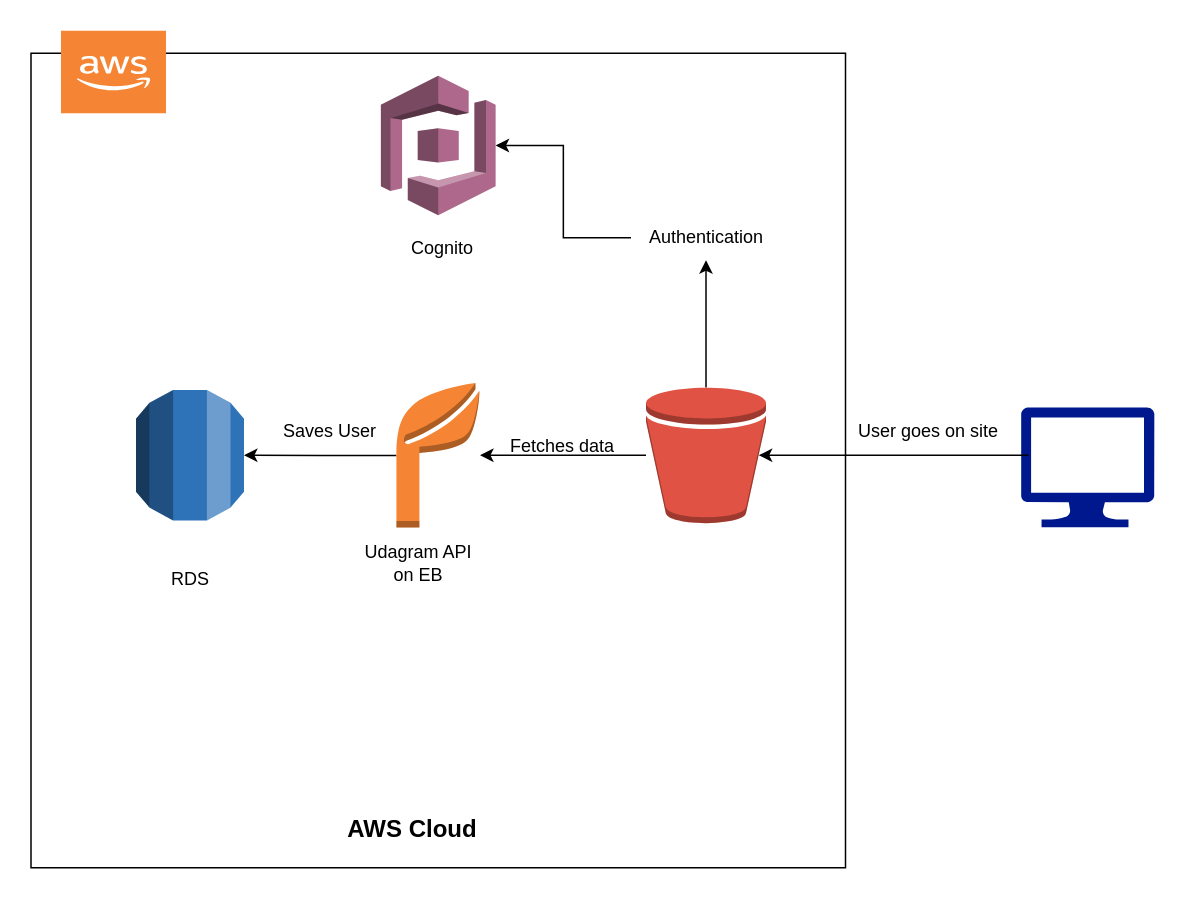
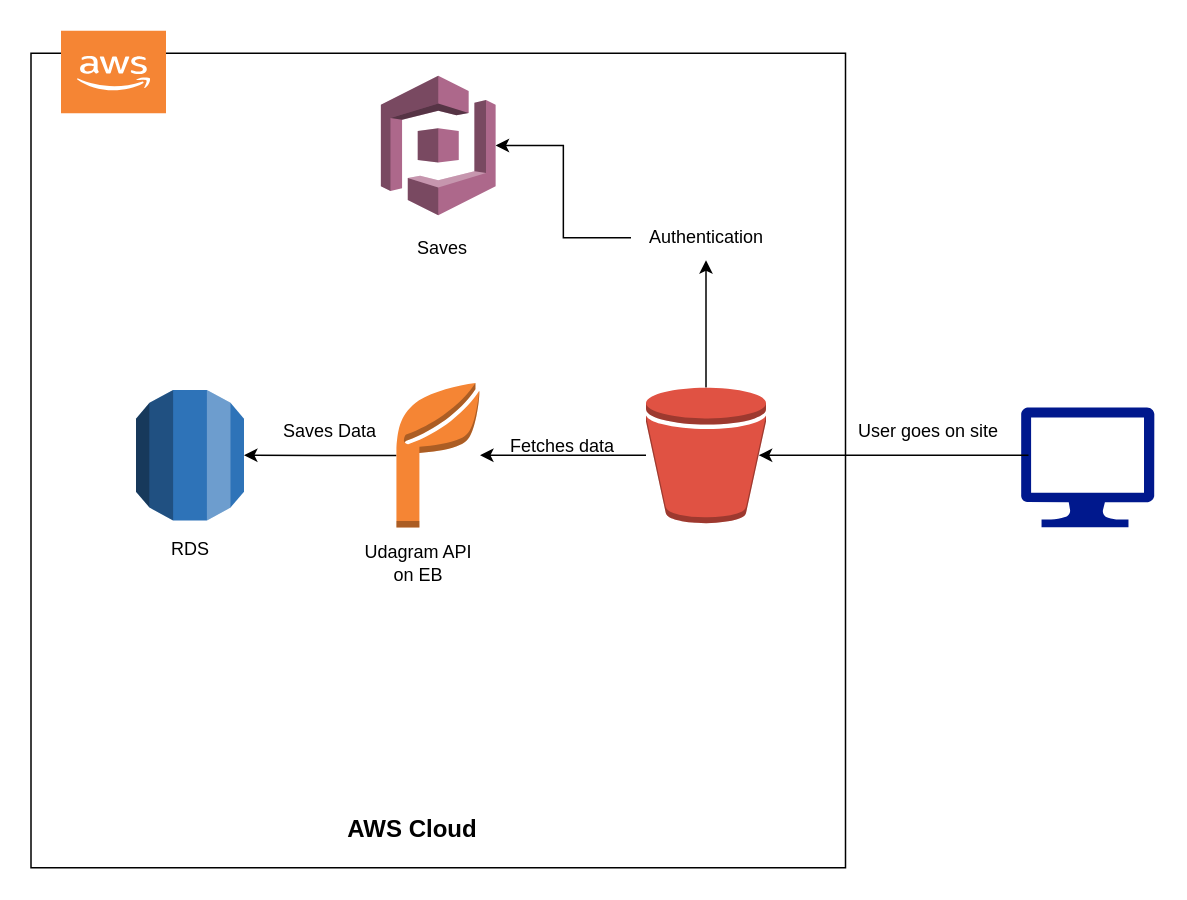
  <mxCell id="0" />
  <mxCell id="1" parent="0" />
  <mxCell id="2" value="" style="sketch=0;aspect=fixed;pointerEvents=1;shadow=0;dashed=0;html=1;strokeColor=none;labelPosition=center;verticalLabelPosition=bottom;verticalAlign=top;align=center;fillColor=#00188D;shape=mxgraph.azure.computer" vertex="1" parent="1"><mxGeometry x="680" y="271" width="88.89" height="80" as="geometry" /></mxCell>
  <mxCell id="3" value="" style="whiteSpace=wrap;html=1;aspect=fixed;strokeColor=default;" vertex="1" parent="1"><mxGeometry x="20" y="35" width="543" height="543" as="geometry" /></mxCell>
  <mxCell id="4" value="" style="endArrow=classic;html=1;rounded=0;exitX=0.056;exitY=0.4;exitDx=0;exitDy=0;exitPerimeter=0;entryX=0.94;entryY=0.5;entryDx=0;entryDy=0;entryPerimeter=0;" edge="1" parent="1" source="2" target="10"><mxGeometry width="50" height="50" relative="1" as="geometry"><mxPoint x="680" y="300" as="sourcePoint" /><mxPoint x="560" y="300" as="targetPoint" /></mxGeometry></mxCell>
  <mxCell id="5" value="User goes on site" style="text;html=1;align=center;verticalAlign=middle;resizable=0;points=[];autosize=1;strokeColor=none;fillColor=none;" vertex="1" parent="1"><mxGeometry x="558" y="271.5" width="120" height="30" as="geometry" /></mxCell>
  <mxCell id="6" value="" style="outlineConnect=0;dashed=0;verticalLabelPosition=bottom;verticalAlign=top;align=center;html=1;shape=mxgraph.aws3.cloud_2;fillColor=#F58534;gradientColor=none;sketch=0;shadow=0;direction=east;flipV=0;" vertex="1" parent="1"><mxGeometry x="40" y="20" width="70" height="55" as="geometry" /></mxCell>
  <mxCell id="7" value="AWS Cloud" style="text;html=1;align=center;verticalAlign=middle;resizable=0;points=[];autosize=1;strokeColor=none;fillColor=none;fontSize=16;fontStyle=1" vertex="1" parent="1"><mxGeometry x="219" y="537" width="110" height="30" as="geometry" /></mxCell>
  <mxCell id="8" style="edgeStyle=orthogonalEdgeStyle;rounded=0;orthogonalLoop=1;jettySize=auto;html=1;fontSize=16;" edge="1" parent="1" source="10" target="14"><mxGeometry relative="1" as="geometry" /></mxCell>
  <mxCell id="9" style="edgeStyle=orthogonalEdgeStyle;rounded=0;orthogonalLoop=1;jettySize=auto;html=1;fontSize=16;" edge="1" parent="1" source="10" target="20"><mxGeometry relative="1" as="geometry" /></mxCell>
  <mxCell id="10" value="" style="outlineConnect=0;dashed=0;verticalLabelPosition=bottom;verticalAlign=top;align=center;html=1;shape=mxgraph.aws3.bucket;fillColor=#E05243;gradientColor=none;shadow=0;sketch=0;strokeColor=default;fontSize=16;" vertex="1" parent="1"><mxGeometry x="430" y="257.75" width="80" height="90.5" as="geometry" /></mxCell>
  <mxCell id="11" value="" style="outlineConnect=0;dashed=0;verticalLabelPosition=bottom;verticalAlign=top;align=center;html=1;shape=mxgraph.aws3.rds;fillColor=#2E73B8;gradientColor=none;shadow=0;sketch=0;strokeColor=default;fontSize=16;" vertex="1" parent="1"><mxGeometry x="90" y="259.5" width="72" height="87" as="geometry" /></mxCell>
  <mxCell id="12" value="" style="outlineConnect=0;dashed=0;verticalLabelPosition=bottom;verticalAlign=top;align=center;html=1;shape=mxgraph.aws3.cognito;fillColor=#AD688B;gradientColor=none;shadow=0;sketch=0;strokeColor=default;fontSize=16;" vertex="1" parent="1"><mxGeometry x="253.25" y="50" width="76.5" height="93" as="geometry" /></mxCell>
  <mxCell id="13" style="edgeStyle=orthogonalEdgeStyle;rounded=0;orthogonalLoop=1;jettySize=auto;html=1;fontSize=16;" edge="1" parent="1" source="14" target="11"><mxGeometry relative="1" as="geometry" /></mxCell>
  <mxCell id="14" value="" style="outlineConnect=0;dashed=0;verticalLabelPosition=bottom;verticalAlign=top;align=center;html=1;shape=mxgraph.aws3.application;fillColor=#F58534;gradientColor=none;shadow=0;sketch=0;strokeColor=default;fontSize=16;" vertex="1" parent="1"><mxGeometry x="263.62" y="254.87" width="55.75" height="96.25" as="geometry" /></mxCell>
  <mxCell id="15" value="Fetches data" style="text;html=1;align=center;verticalAlign=middle;resizable=0;points=[];autosize=1;strokeColor=none;fillColor=none;" vertex="1" parent="1"><mxGeometry x="329" y="281.5" width="90" height="30" as="geometry" /></mxCell>
- <mxCell id="16" value="Saves User" style="text;html=1;align=center;verticalAlign=middle;resizable=0;points=[];autosize=1;strokeColor=none;fillColor=none;" vertex="1" parent="1"><mxGeometry x="173.62" y="271.5" width="90" height="30" as="geometry" /></mxCell>
- <mxCell id="17" value="RDS" style="text;html=1;align=center;verticalAlign=middle;resizable=0;points=[];autosize=1;strokeColor=none;fillColor=none;" vertex="1" parent="1"><mxGeometry x="101" y="371.12" width="50" height="30" as="geometry" /></mxCell>
+ <mxCell id="16" value="Saves Data" style="text;html=1;align=center;verticalAlign=middle;resizable=0;points=[];autosize=1;strokeColor=none;fillColor=none;" vertex="1" parent="1"><mxGeometry x="173.62" y="271.5" width="90" height="30" as="geometry" /></mxCell>
+ <mxCell id="17" value="RDS" style="text;html=1;align=center;verticalAlign=middle;resizable=0;points=[];autosize=1;strokeColor=none;fillColor=none;" vertex="1" parent="1"><mxGeometry x="101" y="351.12" width="50" height="30" as="geometry" /></mxCell>
  <mxCell id="18" value="Udagram API&lt;br&gt;on EB" style="text;html=1;align=center;verticalAlign=middle;resizable=0;points=[];autosize=1;strokeColor=none;fillColor=none;" vertex="1" parent="1"><mxGeometry x="233.25" y="355" width="90" height="40" as="geometry" /></mxCell>
  <mxCell id="19" style="edgeStyle=orthogonalEdgeStyle;rounded=0;orthogonalLoop=1;jettySize=auto;html=1;entryX=1;entryY=0.5;entryDx=0;entryDy=0;entryPerimeter=0;fontSize=16;" edge="1" parent="1" source="20" target="12"><mxGeometry relative="1" as="geometry" /></mxCell>
  <mxCell id="20" value="Authentication" style="text;html=1;align=center;verticalAlign=middle;resizable=0;points=[];autosize=1;strokeColor=none;fillColor=none;" vertex="1" parent="1"><mxGeometry x="420" y="143" width="100" height="30" as="geometry" /></mxCell>
- <mxCell id="21" value="Cognito" style="text;html=1;align=center;verticalAlign=middle;resizable=0;points=[];autosize=1;strokeColor=none;fillColor=none;" vertex="1" parent="1"><mxGeometry x="264" y="150" width="60" height="30" as="geometry" /></mxCell>
+ <mxCell id="21" value="Saves" style="text;html=1;align=center;verticalAlign=middle;resizable=0;points=[];autosize=1;strokeColor=none;fillColor=none;" vertex="1" parent="1"><mxGeometry x="264" y="150" width="60" height="30" as="geometry" /></mxCell>
